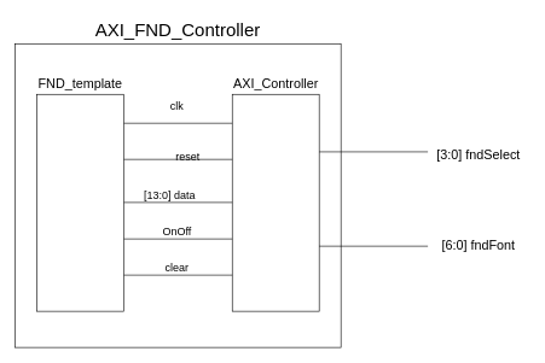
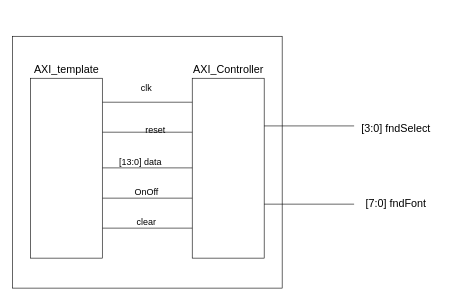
  <mxCell id="0" />
  <mxCell id="1" parent="0" />
  <mxCell id="2" value="" style="rounded=0;whiteSpace=wrap;html=1;fontSize=15;" vertex="1" parent="1"><mxGeometry x="20" y="60" width="450" height="420" as="geometry" /></mxCell>
  <mxCell id="3" value="" style="rounded=0;whiteSpace=wrap;html=1;" vertex="1" parent="1"><mxGeometry x="320" y="130" width="120" height="300" as="geometry" /></mxCell>
  <mxCell id="4" value="&lt;font style=&quot;font-size: 18px;&quot;&gt;AXI_Controller&lt;/font&gt;" style="text;html=1;strokeColor=none;fillColor=none;align=center;verticalAlign=middle;whiteSpace=wrap;rounded=0;" vertex="1" parent="1"><mxGeometry x="307.5" y="100" width="145" height="30" as="geometry" /></mxCell>
  <mxCell id="5" value="" style="endArrow=none;html=1;rounded=0;fontSize=18;" edge="1" parent="1"><mxGeometry width="50" height="50" relative="1" as="geometry"><mxPoint x="320" y="170" as="sourcePoint" /><mxPoint x="170" y="170" as="targetPoint" /></mxGeometry></mxCell>
  <mxCell id="6" value="" style="endArrow=none;html=1;rounded=0;fontSize=18;" edge="1" parent="1"><mxGeometry width="50" height="50" relative="1" as="geometry"><mxPoint x="320" y="220" as="sourcePoint" /><mxPoint x="170" y="220" as="targetPoint" /></mxGeometry></mxCell>
  <mxCell id="7" value="" style="endArrow=none;html=1;rounded=0;fontSize=18;" edge="1" parent="1"><mxGeometry width="50" height="50" relative="1" as="geometry"><mxPoint x="320" y="279.5" as="sourcePoint" /><mxPoint x="170" y="279.5" as="targetPoint" /></mxGeometry></mxCell>
  <mxCell id="8" value="" style="endArrow=none;html=1;rounded=0;fontSize=18;" edge="1" parent="1"><mxGeometry width="50" height="50" relative="1" as="geometry"><mxPoint x="320" y="330" as="sourcePoint" /><mxPoint x="170" y="330" as="targetPoint" /></mxGeometry></mxCell>
  <mxCell id="9" value="" style="endArrow=none;html=1;rounded=0;fontSize=18;" edge="1" parent="1"><mxGeometry width="50" height="50" relative="1" as="geometry"><mxPoint x="320" y="380" as="sourcePoint" /><mxPoint x="170" y="380" as="targetPoint" /></mxGeometry></mxCell>
  <mxCell id="10" value="" style="rounded=0;whiteSpace=wrap;html=1;fontSize=18;" vertex="1" parent="1"><mxGeometry x="50" y="130" width="120" height="300" as="geometry" /></mxCell>
- <mxCell id="11" value="&lt;font style=&quot;font-size: 18px;&quot;&gt;FND_template&lt;/font&gt;" style="text;html=1;strokeColor=none;fillColor=none;align=center;verticalAlign=middle;whiteSpace=wrap;rounded=0;" vertex="1" parent="1"><mxGeometry x="37.5" y="100" width="145" height="30" as="geometry" /></mxCell>
+ <mxCell id="11" value="&lt;font style=&quot;font-size: 18px;&quot;&gt;AXI_template&lt;/font&gt;" style="text;html=1;strokeColor=none;fillColor=none;align=center;verticalAlign=middle;whiteSpace=wrap;rounded=0;" vertex="1" parent="1"><mxGeometry x="37.5" y="100" width="145" height="30" as="geometry" /></mxCell>
  <mxCell id="12" value="&lt;font style=&quot;font-size: 15px;&quot;&gt;clk&lt;/font&gt;" style="text;html=1;strokeColor=none;fillColor=none;align=center;verticalAlign=middle;whiteSpace=wrap;rounded=0;fontSize=18;" vertex="1" parent="1"><mxGeometry x="224" y="135" width="40" height="20" as="geometry" /></mxCell>
  <mxCell id="13" value="&lt;font style=&quot;font-size: 15px;&quot;&gt;reset&lt;/font&gt;" style="text;html=1;strokeColor=none;fillColor=none;align=center;verticalAlign=middle;whiteSpace=wrap;rounded=0;fontSize=18;" vertex="1" parent="1"><mxGeometry x="239" y="205" width="40" height="20" as="geometry" /></mxCell>
  <mxCell id="14" value="&lt;font style=&quot;font-size: 15px;&quot;&gt;[13:0] data&lt;/font&gt;" style="text;html=1;strokeColor=none;fillColor=none;align=center;verticalAlign=middle;whiteSpace=wrap;rounded=0;fontSize=18;" vertex="1" parent="1"><mxGeometry x="186" y="260" width="96" height="20" as="geometry" /></mxCell>
  <mxCell id="15" value="&lt;font style=&quot;font-size: 15px;&quot;&gt;OnOff&lt;/font&gt;" style="text;html=1;strokeColor=none;fillColor=none;align=center;verticalAlign=middle;whiteSpace=wrap;rounded=0;fontSize=18;" vertex="1" parent="1"><mxGeometry x="224" y="310" width="40" height="20" as="geometry" /></mxCell>
  <mxCell id="16" value="&lt;span style=&quot;font-size: 15px;&quot;&gt;clear&lt;/span&gt;" style="text;html=1;strokeColor=none;fillColor=none;align=center;verticalAlign=middle;whiteSpace=wrap;rounded=0;fontSize=18;" vertex="1" parent="1"><mxGeometry x="224" y="360" width="40" height="20" as="geometry" /></mxCell>
- <mxCell id="17" value="&lt;font style=&quot;font-size: 25px;&quot;&gt;AXI_FND_Controller&lt;/font&gt;" style="text;html=1;strokeColor=none;fillColor=none;align=center;verticalAlign=middle;whiteSpace=wrap;rounded=0;fontSize=15;" vertex="1" parent="1"><mxGeometry x="112" y="20" width="266" height="40" as="geometry" /></mxCell>
  <mxCell id="18" value="" style="endArrow=none;html=1;rounded=0;fontSize=18;" edge="1" parent="1"><mxGeometry width="50" height="50" relative="1" as="geometry"><mxPoint x="590" y="209.5" as="sourcePoint" /><mxPoint x="440" y="209.5" as="targetPoint" /></mxGeometry></mxCell>
  <mxCell id="19" value="" style="endArrow=none;html=1;rounded=0;fontSize=18;" edge="1" parent="1"><mxGeometry width="50" height="50" relative="1" as="geometry"><mxPoint x="590" y="340" as="sourcePoint" /><mxPoint x="440" y="340" as="targetPoint" /></mxGeometry></mxCell>
  <mxCell id="20" value="&lt;font style=&quot;font-size: 18px;&quot;&gt;[3:0] fndSelect&lt;/font&gt;" style="text;html=1;strokeColor=none;fillColor=none;align=center;verticalAlign=middle;whiteSpace=wrap;rounded=0;fontSize=25;" vertex="1" parent="1"><mxGeometry x="590" y="195" width="140" height="30" as="geometry" /></mxCell>
- <mxCell id="21" value="&lt;font style=&quot;font-size: 18px;&quot;&gt;[6:0] fndFont&lt;/font&gt;" style="text;html=1;strokeColor=none;fillColor=none;align=center;verticalAlign=middle;whiteSpace=wrap;rounded=0;fontSize=25;" vertex="1" parent="1"><mxGeometry x="590" y="313" width="140" height="46" as="geometry" /></mxCell>
+ <mxCell id="21" value="&lt;font style=&quot;font-size: 18px;&quot;&gt;[7:0] fndFont&lt;/font&gt;" style="text;html=1;strokeColor=none;fillColor=none;align=center;verticalAlign=middle;whiteSpace=wrap;rounded=0;fontSize=25;" vertex="1" parent="1"><mxGeometry x="590" y="313" width="140" height="46" as="geometry" /></mxCell>
